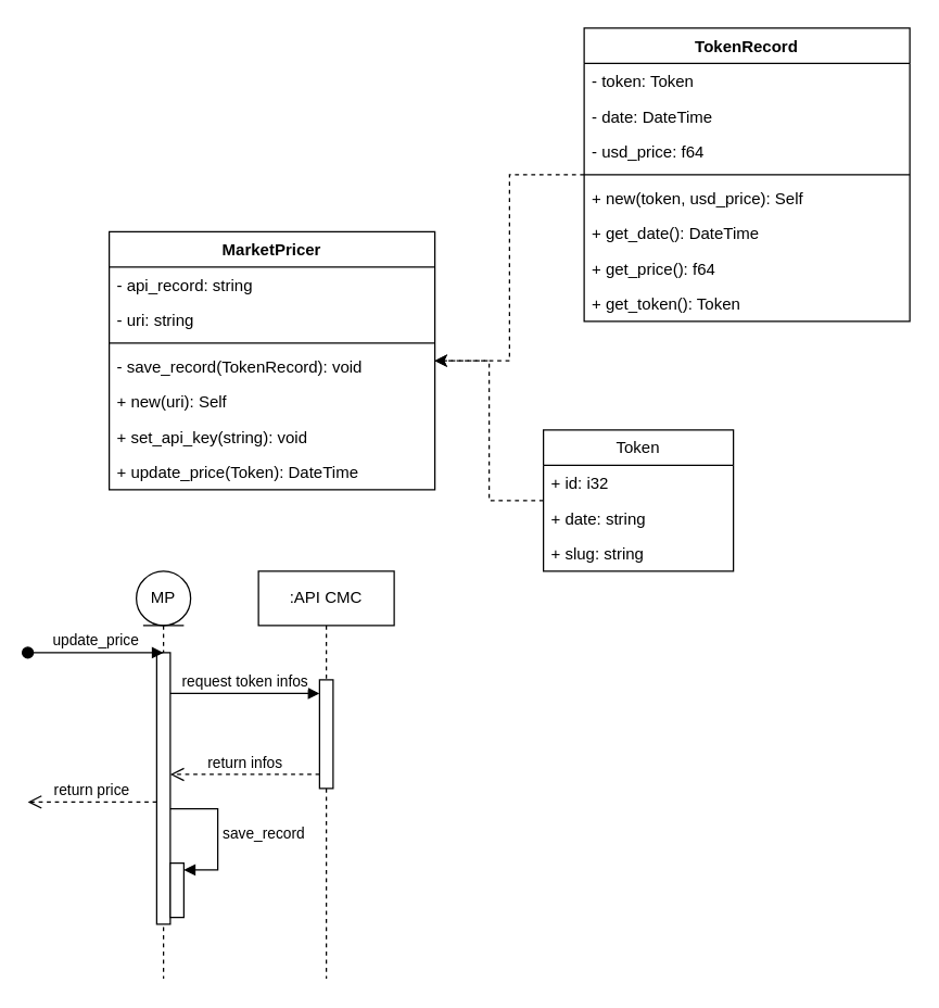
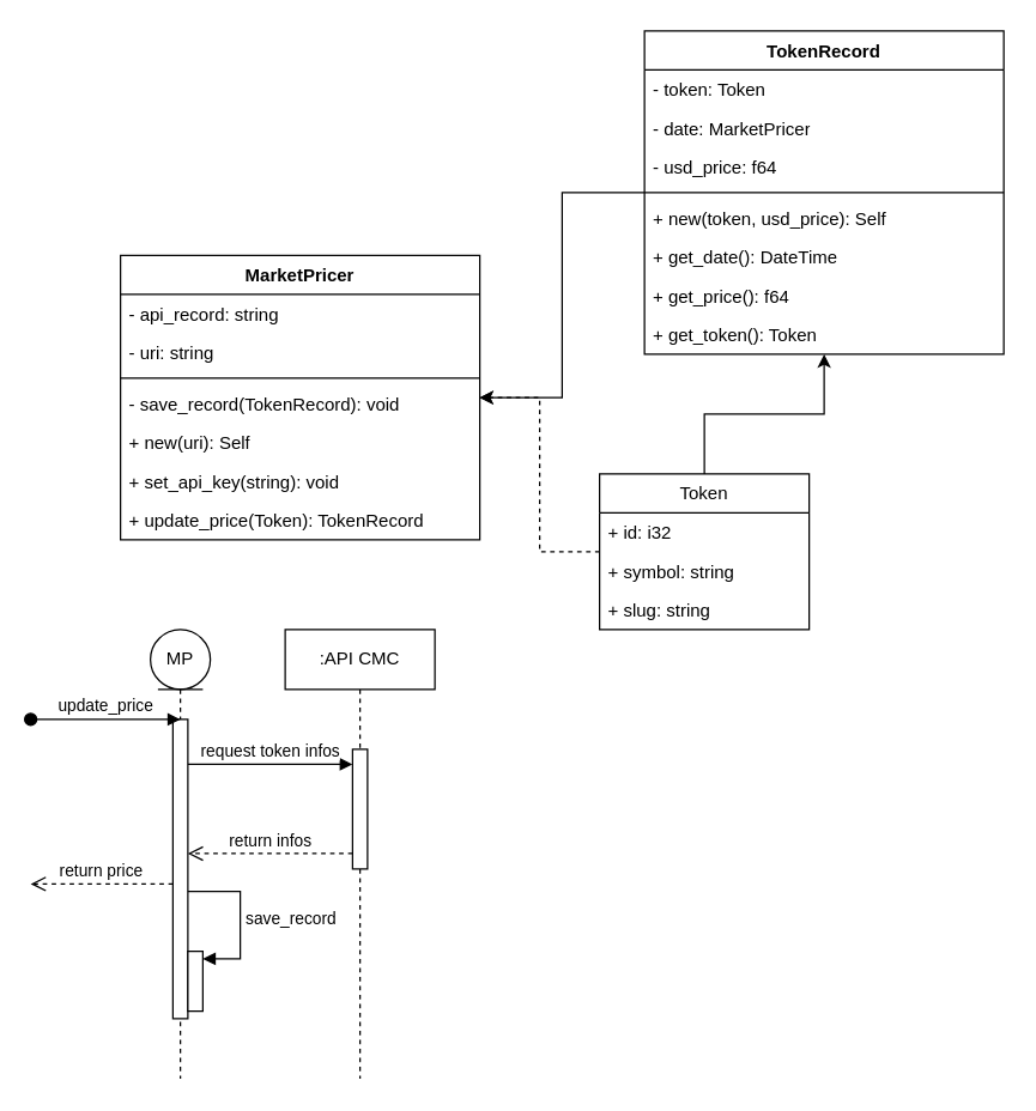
  <mxCell id="0" />
  <mxCell id="1" parent="0" />
+ <mxCell id="2" style="edgeStyle=orthogonalEdgeStyle;rounded=0;orthogonalLoop=1;jettySize=auto;html=1;" edge="1" parent="1" source="4" target="27"><mxGeometry relative="1" as="geometry"><mxPoint x="590.034" y="212" as="targetPoint" /></mxGeometry></mxCell>
  <mxCell id="3" style="edgeStyle=orthogonalEdgeStyle;rounded=0;orthogonalLoop=1;jettySize=auto;html=1;dashed=1;" edge="1" parent="1" source="4" target="9"><mxGeometry relative="1" as="geometry" /></mxCell>
  <mxCell id="4" value="Token" style="swimlane;fontStyle=0;childLayout=stackLayout;horizontal=1;startSize=26;fillColor=none;horizontalStack=0;resizeParent=1;resizeParentMax=0;resizeLast=0;collapsible=1;marginBottom=0;whiteSpace=wrap;html=1;" vertex="1" parent="1"><mxGeometry x="400" y="316" width="140" height="104" as="geometry" /></mxCell>
  <mxCell id="5" value="+ id: i32" style="text;strokeColor=none;fillColor=none;align=left;verticalAlign=top;spacingLeft=4;spacingRight=4;overflow=hidden;rotatable=0;points=[[0,0.5],[1,0.5]];portConstraint=eastwest;whiteSpace=wrap;html=1;" vertex="1" parent="4"><mxGeometry y="26" width="140" height="26" as="geometry" /></mxCell>
- <mxCell id="6" value="+ date: string" style="text;strokeColor=none;fillColor=none;align=left;verticalAlign=top;spacingLeft=4;spacingRight=4;overflow=hidden;rotatable=0;points=[[0,0.5],[1,0.5]];portConstraint=eastwest;whiteSpace=wrap;html=1;" vertex="1" parent="4"><mxGeometry y="52" width="140" height="26" as="geometry" /></mxCell>
+ <mxCell id="6" value="+ symbol: string" style="text;strokeColor=none;fillColor=none;align=left;verticalAlign=top;spacingLeft=4;spacingRight=4;overflow=hidden;rotatable=0;points=[[0,0.5],[1,0.5]];portConstraint=eastwest;whiteSpace=wrap;html=1;" vertex="1" parent="4"><mxGeometry y="52" width="140" height="26" as="geometry" /></mxCell>
  <mxCell id="7" value="+ slug: string" style="text;strokeColor=none;fillColor=none;align=left;verticalAlign=top;spacingLeft=4;spacingRight=4;overflow=hidden;rotatable=0;points=[[0,0.5],[1,0.5]];portConstraint=eastwest;whiteSpace=wrap;html=1;" vertex="1" parent="4"><mxGeometry y="78" width="140" height="26" as="geometry" /></mxCell>
- <mxCell id="8" style="edgeStyle=orthogonalEdgeStyle;rounded=0;orthogonalLoop=1;jettySize=auto;html=1;dashed=1;" edge="1" parent="1" source="27" target="9"><mxGeometry relative="1" as="geometry"><mxPoint x="520" y="186" as="sourcePoint" /></mxGeometry></mxCell>
+ <mxCell id="8" style="edgeStyle=orthogonalEdgeStyle;rounded=0;orthogonalLoop=1;jettySize=auto;html=1;" edge="1" parent="1" source="27" target="9"><mxGeometry relative="1" as="geometry"><mxPoint x="520" y="186" as="sourcePoint" /></mxGeometry></mxCell>
  <mxCell id="9" value="MarketPricer" style="swimlane;fontStyle=1;align=center;verticalAlign=top;childLayout=stackLayout;horizontal=1;startSize=26;horizontalStack=0;resizeParent=1;resizeParentMax=0;resizeLast=0;collapsible=1;marginBottom=0;whiteSpace=wrap;html=1;" vertex="1" parent="1"><mxGeometry x="80" y="170" width="240" height="190" as="geometry" /></mxCell>
  <mxCell id="10" value="- api_record: string" style="text;strokeColor=none;fillColor=none;align=left;verticalAlign=top;spacingLeft=4;spacingRight=4;overflow=hidden;rotatable=0;points=[[0,0.5],[1,0.5]];portConstraint=eastwest;whiteSpace=wrap;html=1;" vertex="1" parent="9"><mxGeometry y="26" width="240" height="26" as="geometry" /></mxCell>
  <mxCell id="11" value="-&lt;span style=&quot;background-color: transparent; color: light-dark(rgb(0, 0, 0), rgb(255, 255, 255));&quot;&gt;&amp;nbsp;uri: string&lt;/span&gt;" style="text;strokeColor=none;fillColor=none;align=left;verticalAlign=top;spacingLeft=4;spacingRight=4;overflow=hidden;rotatable=0;points=[[0,0.5],[1,0.5]];portConstraint=eastwest;whiteSpace=wrap;html=1;" vertex="1" parent="9"><mxGeometry y="52" width="240" height="26" as="geometry" /></mxCell>
  <mxCell id="12" value="" style="line;strokeWidth=1;fillColor=none;align=left;verticalAlign=middle;spacingTop=-1;spacingLeft=3;spacingRight=3;rotatable=0;labelPosition=right;points=[];portConstraint=eastwest;strokeColor=inherit;" vertex="1" parent="9"><mxGeometry y="78" width="240" height="8" as="geometry" /></mxCell>
  <mxCell id="13" value="- save_record(TokenRecord): void" style="text;strokeColor=none;fillColor=none;align=left;verticalAlign=top;spacingLeft=4;spacingRight=4;overflow=hidden;rotatable=0;points=[[0,0.5],[1,0.5]];portConstraint=eastwest;whiteSpace=wrap;html=1;" vertex="1" parent="9"><mxGeometry y="86" width="240" height="26" as="geometry" /></mxCell>
  <mxCell id="14" value="+ new(uri): Self" style="text;strokeColor=none;fillColor=none;align=left;verticalAlign=top;spacingLeft=4;spacingRight=4;overflow=hidden;rotatable=0;points=[[0,0.5],[1,0.5]];portConstraint=eastwest;whiteSpace=wrap;html=1;" vertex="1" parent="9"><mxGeometry y="112" width="240" height="26" as="geometry" /></mxCell>
  <mxCell id="15" value="+ set_api_key(string): void" style="text;strokeColor=none;fillColor=none;align=left;verticalAlign=top;spacingLeft=4;spacingRight=4;overflow=hidden;rotatable=0;points=[[0,0.5],[1,0.5]];portConstraint=eastwest;whiteSpace=wrap;html=1;" vertex="1" parent="9"><mxGeometry y="138" width="240" height="26" as="geometry" /></mxCell>
- <mxCell id="16" value="+ update_price(Token): DateTime" style="text;strokeColor=none;fillColor=none;align=left;verticalAlign=top;spacingLeft=4;spacingRight=4;overflow=hidden;rotatable=0;points=[[0,0.5],[1,0.5]];portConstraint=eastwest;whiteSpace=wrap;html=1;" vertex="1" parent="9"><mxGeometry y="164" width="240" height="26" as="geometry" /></mxCell>
+ <mxCell id="16" value="+ update_price(Token): TokenRecord" style="text;strokeColor=none;fillColor=none;align=left;verticalAlign=top;spacingLeft=4;spacingRight=4;overflow=hidden;rotatable=0;points=[[0,0.5],[1,0.5]];portConstraint=eastwest;whiteSpace=wrap;html=1;" vertex="1" parent="9"><mxGeometry y="164" width="240" height="26" as="geometry" /></mxCell>
  <mxCell id="17" value="MP" style="shape=umlLifeline;perimeter=lifelinePerimeter;whiteSpace=wrap;html=1;container=1;dropTarget=0;collapsible=0;recursiveResize=0;outlineConnect=0;portConstraint=eastwest;newEdgeStyle={&quot;curved&quot;:0,&quot;rounded&quot;:0};participant=umlEntity;" vertex="1" parent="1"><mxGeometry x="100" y="420" width="40" height="300" as="geometry" /></mxCell>
  <mxCell id="18" value="" style="html=1;points=[[0,0,0,0,5],[0,1,0,0,-5],[1,0,0,0,5],[1,1,0,0,-5]];perimeter=orthogonalPerimeter;outlineConnect=0;targetShapes=umlLifeline;portConstraint=eastwest;newEdgeStyle={&quot;curved&quot;:0,&quot;rounded&quot;:0};" vertex="1" parent="17"><mxGeometry x="15" y="60" width="10" height="200" as="geometry" /></mxCell>
  <mxCell id="19" value="" style="html=1;points=[[0,0,0,0,5],[0,1,0,0,-5],[1,0,0,0,5],[1,1,0,0,-5]];perimeter=orthogonalPerimeter;outlineConnect=0;targetShapes=umlLifeline;portConstraint=eastwest;newEdgeStyle={&quot;curved&quot;:0,&quot;rounded&quot;:0};" vertex="1" parent="17"><mxGeometry x="25" y="215.0" width="10" height="40" as="geometry" /></mxCell>
  <mxCell id="20" value="save_record" style="html=1;align=left;spacingLeft=2;endArrow=block;rounded=0;edgeStyle=orthogonalEdgeStyle;curved=0;rounded=0;" edge="1" target="19" parent="17" source="18"><mxGeometry relative="1" as="geometry"><mxPoint x="30" y="180.03" as="sourcePoint" /><Array as="points"><mxPoint x="60" y="175" /><mxPoint x="60" y="220" /></Array></mxGeometry></mxCell>
  <mxCell id="21" value="update_price" style="html=1;verticalAlign=bottom;startArrow=oval;startFill=1;endArrow=block;startSize=8;curved=0;rounded=0;" edge="1" parent="1"><mxGeometry width="60" relative="1" as="geometry"><mxPoint x="20" y="480" as="sourcePoint" /><mxPoint x="120" y="480" as="targetPoint" /></mxGeometry></mxCell>
  <mxCell id="22" value=":API CMC" style="shape=umlLifeline;perimeter=lifelinePerimeter;whiteSpace=wrap;html=1;container=1;dropTarget=0;collapsible=0;recursiveResize=0;outlineConnect=0;portConstraint=eastwest;newEdgeStyle={&quot;curved&quot;:0,&quot;rounded&quot;:0};" vertex="1" parent="1"><mxGeometry x="190" y="420" width="100" height="300" as="geometry" /></mxCell>
  <mxCell id="23" value="" style="html=1;points=[[0,0,0,0,5],[0,1,0,0,-5],[1,0,0,0,5],[1,1,0,0,-5]];perimeter=orthogonalPerimeter;outlineConnect=0;targetShapes=umlLifeline;portConstraint=eastwest;newEdgeStyle={&quot;curved&quot;:0,&quot;rounded&quot;:0};" vertex="1" parent="22"><mxGeometry x="45" y="80" width="10" height="80" as="geometry" /></mxCell>
  <mxCell id="24" value="request token infos" style="html=1;verticalAlign=bottom;endArrow=block;curved=0;rounded=0;" edge="1" parent="1"><mxGeometry relative="1" as="geometry"><mxPoint x="125" y="510" as="sourcePoint" /><mxPoint x="235" y="510" as="targetPoint" /></mxGeometry></mxCell>
  <mxCell id="25" value="return infos" style="html=1;verticalAlign=bottom;endArrow=open;dashed=1;endSize=8;curved=0;rounded=0;" edge="1" parent="1"><mxGeometry relative="1" as="geometry"><mxPoint x="125" y="569.66" as="targetPoint" /><mxPoint x="235" y="569.66" as="sourcePoint" /></mxGeometry></mxCell>
  <mxCell id="26" value="return price" style="html=1;verticalAlign=bottom;endArrow=open;dashed=1;endSize=8;curved=0;rounded=0;" edge="1" parent="1" source="18"><mxGeometry relative="1" as="geometry"><mxPoint x="110" y="590" as="sourcePoint" /><mxPoint x="20" y="590" as="targetPoint" /></mxGeometry></mxCell>
  <mxCell id="27" value="TokenRecord" style="swimlane;fontStyle=1;align=center;verticalAlign=top;childLayout=stackLayout;horizontal=1;startSize=26;horizontalStack=0;resizeParent=1;resizeParentMax=0;resizeLast=0;collapsible=1;marginBottom=0;whiteSpace=wrap;html=1;" vertex="1" parent="1"><mxGeometry x="430" y="20" width="240" height="216" as="geometry" /></mxCell>
  <mxCell id="28" value="- token: Token" style="text;strokeColor=none;fillColor=none;align=left;verticalAlign=top;spacingLeft=4;spacingRight=4;overflow=hidden;rotatable=0;points=[[0,0.5],[1,0.5]];portConstraint=eastwest;whiteSpace=wrap;html=1;" vertex="1" parent="27"><mxGeometry y="26" width="240" height="26" as="geometry" /></mxCell>
- <mxCell id="29" value="- date: DateTime" style="text;strokeColor=none;fillColor=none;align=left;verticalAlign=top;spacingLeft=4;spacingRight=4;overflow=hidden;rotatable=0;points=[[0,0.5],[1,0.5]];portConstraint=eastwest;whiteSpace=wrap;html=1;" vertex="1" parent="27"><mxGeometry y="52" width="240" height="26" as="geometry" /></mxCell>
+ <mxCell id="29" value="- date: MarketPricer" style="text;strokeColor=none;fillColor=none;align=left;verticalAlign=top;spacingLeft=4;spacingRight=4;overflow=hidden;rotatable=0;points=[[0,0.5],[1,0.5]];portConstraint=eastwest;whiteSpace=wrap;html=1;" vertex="1" parent="27"><mxGeometry y="52" width="240" height="26" as="geometry" /></mxCell>
  <mxCell id="30" value="- usd_price: f64" style="text;strokeColor=none;fillColor=none;align=left;verticalAlign=top;spacingLeft=4;spacingRight=4;overflow=hidden;rotatable=0;points=[[0,0.5],[1,0.5]];portConstraint=eastwest;whiteSpace=wrap;html=1;" vertex="1" parent="27"><mxGeometry y="78" width="240" height="26" as="geometry" /></mxCell>
  <mxCell id="31" value="" style="line;strokeWidth=1;fillColor=none;align=left;verticalAlign=middle;spacingTop=-1;spacingLeft=3;spacingRight=3;rotatable=0;labelPosition=right;points=[];portConstraint=eastwest;strokeColor=inherit;" vertex="1" parent="27"><mxGeometry y="104" width="240" height="8" as="geometry" /></mxCell>
  <mxCell id="32" value="+ new(token, usd_price): Self" style="text;strokeColor=none;fillColor=none;align=left;verticalAlign=top;spacingLeft=4;spacingRight=4;overflow=hidden;rotatable=0;points=[[0,0.5],[1,0.5]];portConstraint=eastwest;whiteSpace=wrap;html=1;" vertex="1" parent="27"><mxGeometry y="112" width="240" height="26" as="geometry" /></mxCell>
  <mxCell id="33" value="+ get_date(): DateTime" style="text;strokeColor=none;fillColor=none;align=left;verticalAlign=top;spacingLeft=4;spacingRight=4;overflow=hidden;rotatable=0;points=[[0,0.5],[1,0.5]];portConstraint=eastwest;whiteSpace=wrap;html=1;" vertex="1" parent="27"><mxGeometry y="138" width="240" height="26" as="geometry" /></mxCell>
  <mxCell id="34" value="+ get_price(): f64" style="text;strokeColor=none;fillColor=none;align=left;verticalAlign=top;spacingLeft=4;spacingRight=4;overflow=hidden;rotatable=0;points=[[0,0.5],[1,0.5]];portConstraint=eastwest;whiteSpace=wrap;html=1;" vertex="1" parent="27"><mxGeometry y="164" width="240" height="26" as="geometry" /></mxCell>
  <mxCell id="35" value="+ get_token(): Token" style="text;strokeColor=none;fillColor=none;align=left;verticalAlign=top;spacingLeft=4;spacingRight=4;overflow=hidden;rotatable=0;points=[[0,0.5],[1,0.5]];portConstraint=eastwest;whiteSpace=wrap;html=1;" vertex="1" parent="27"><mxGeometry y="190" width="240" height="26" as="geometry" /></mxCell>
